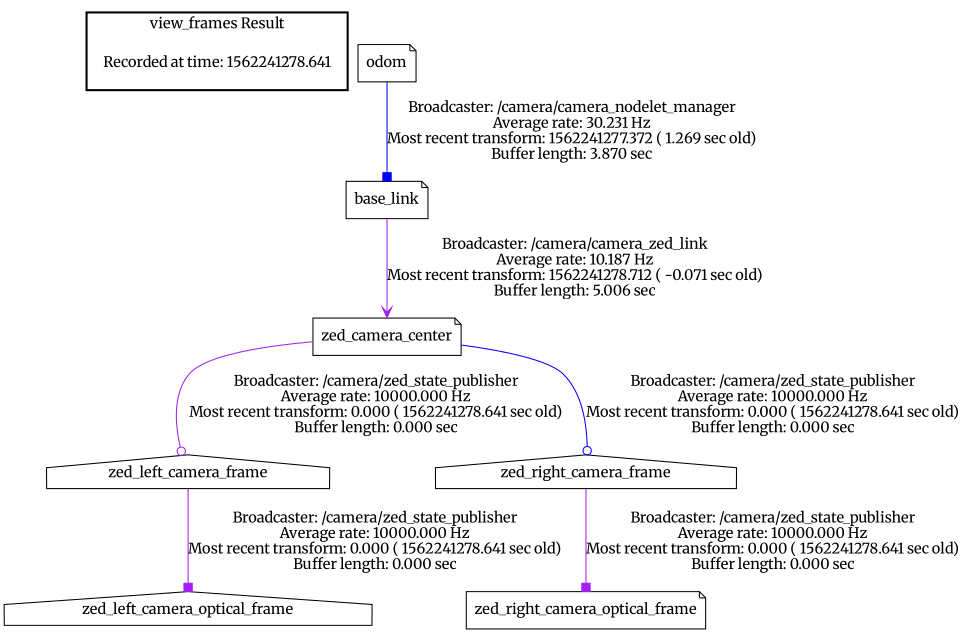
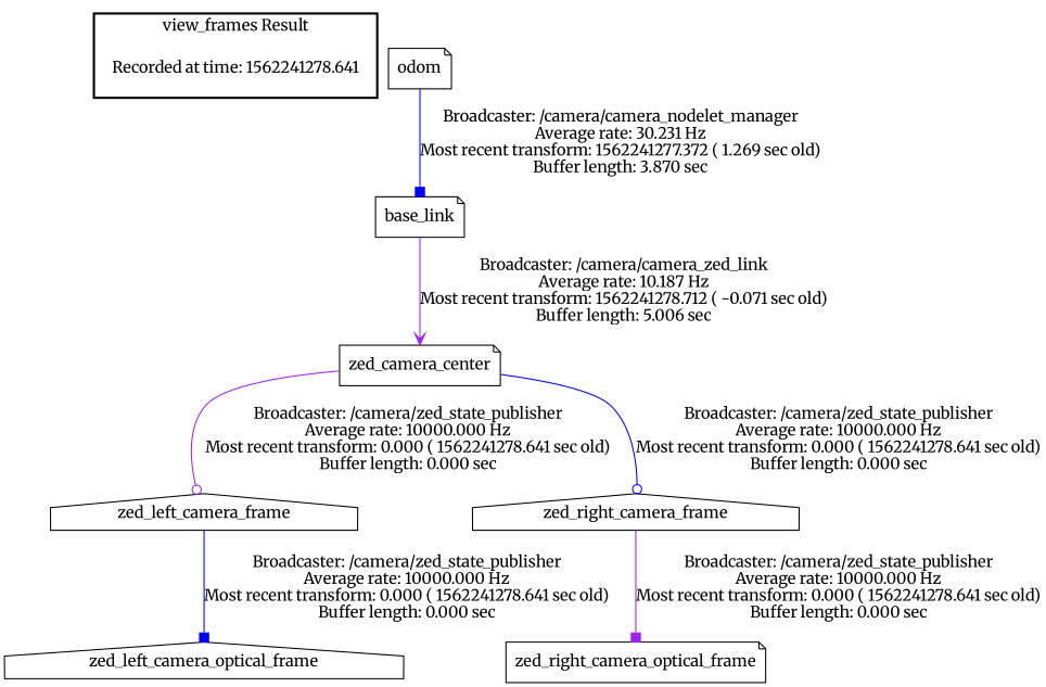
  digraph {
    fontname=Merriweather
    node [fontname=Merriweather shape=note]
    edge [arrowhead=box color=purple fontname=Merriweather]
    "Recorded at time: 1562241278.641" [shape=plaintext]
    base_link
    zed_camera_center
    zed_left_camera_frame [shape=house]
    zed_right_camera_frame [shape=house]
    zed_left_camera_optical_frame [shape=house]
    zed_right_camera_optical_frame
    odom
    subgraph cluster_1 {
      color=black
      label="view_frames Result"
      style=bold
      "Recorded at time: 1562241278.641"
    }
    base_link -> zed_camera_center [arrowhead=vee label="Broadcaster: /camera/camera_zed_link\nAverage rate: 10.187 Hz\nMost recent transform: 1562241278.712 ( -0.071 sec old)\nBuffer length: 5.006 sec\n"]
    zed_camera_center -> zed_left_camera_frame [arrowhead=odot label="Broadcaster: /camera/zed_state_publisher\nAverage rate: 10000.000 Hz\nMost recent transform: 0.000 ( 1562241278.641 sec old)\nBuffer length: 0.000 sec\n"]
    zed_camera_center -> zed_right_camera_frame [arrowhead=odot color=blue label="Broadcaster: /camera/zed_state_publisher\nAverage rate: 10000.000 Hz\nMost recent transform: 0.000 ( 1562241278.641 sec old)\nBuffer length: 0.000 sec\n"]
-   zed_left_camera_frame -> zed_left_camera_optical_frame [label="Broadcaster: /camera/zed_state_publisher\nAverage rate: 10000.000 Hz\nMost recent transform: 0.000 ( 1562241278.641 sec old)\nBuffer length: 0.000 sec\n"]
+   zed_left_camera_frame -> zed_left_camera_optical_frame [color=blue label="Broadcaster: /camera/zed_state_publisher\nAverage rate: 10000.000 Hz\nMost recent transform: 0.000 ( 1562241278.641 sec old)\nBuffer length: 0.000 sec\n"]
    zed_right_camera_frame -> zed_right_camera_optical_frame [label="Broadcaster: /camera/zed_state_publisher\nAverage rate: 10000.000 Hz\nMost recent transform: 0.000 ( 1562241278.641 sec old)\nBuffer length: 0.000 sec\n"]
    odom -> base_link [color=blue label="Broadcaster: /camera/camera_nodelet_manager\nAverage rate: 30.231 Hz\nMost recent transform: 1562241277.372 ( 1.269 sec old)\nBuffer length: 3.870 sec\n"]
  }
